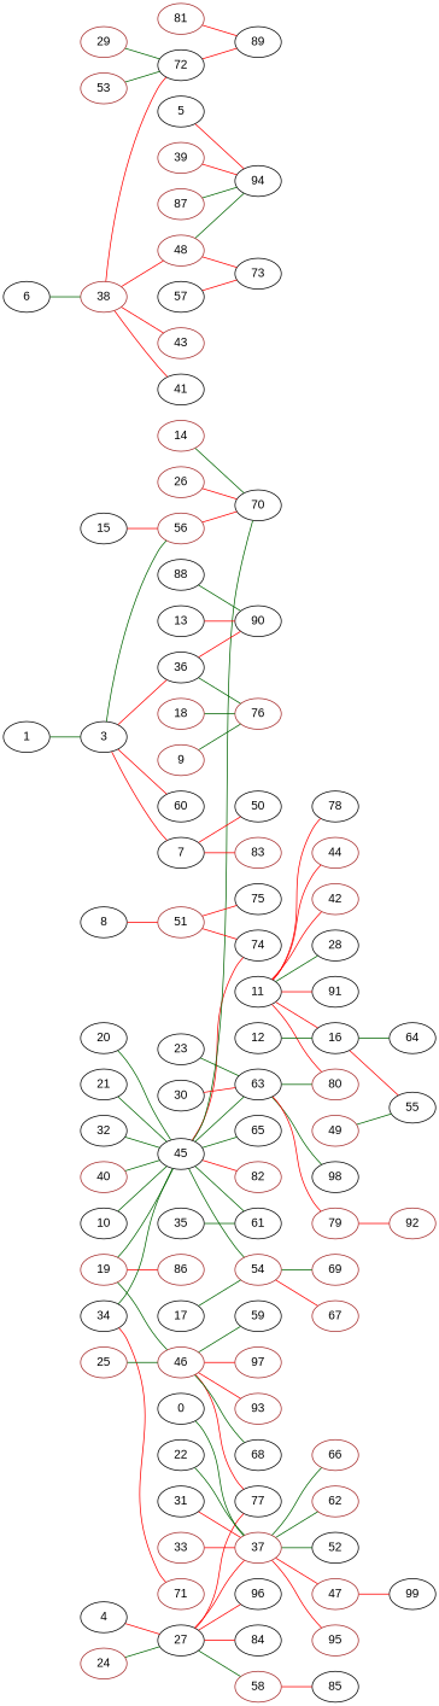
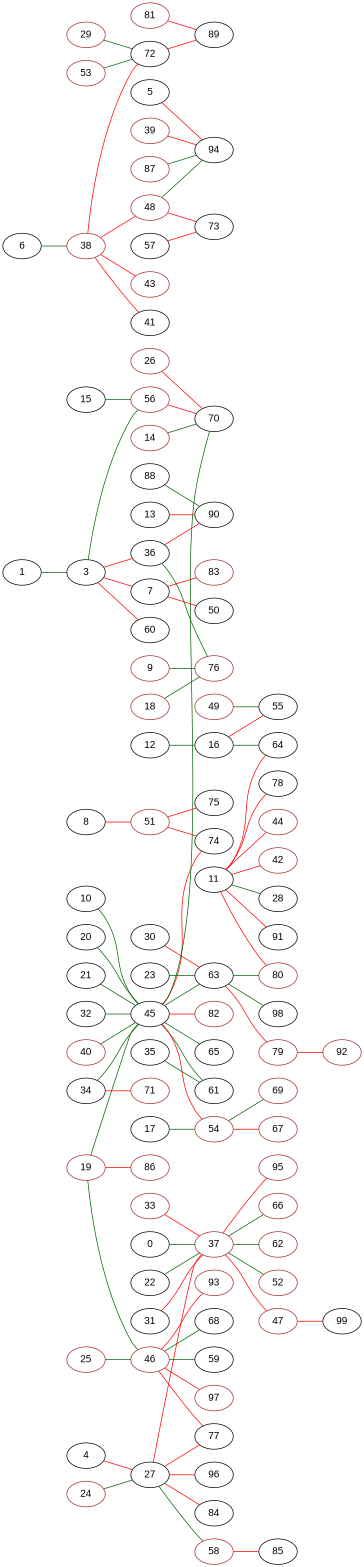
  graph {
    fontname="Liberation Sans"
    rankdir=LR
    node [color=black fontname="Liberation Sans"]
    edge [color=red fontname="Liberation Sans"]
    82 [color=brown]
    45
    74
    70
    65
    63
    61
    54 [color=brown]
    98
    80 [color=brown]
    79 [color=brown]
    69 [color=brown]
    67 [color=brown]
    10
    19 [color=brown]
    86 [color=brown]
    46 [color=brown]
    72
    89
    97 [color=brown]
    93 [color=brown]
    77
    68
    59
    20
    21
    32
    34
    71 [color=brown]
    40 [color=brown]
    92 [color=brown]
    17
    35
    23
    30
    14 [color=brown]
    26 [color=brown]
    56 [color=brown]
    51 [color=brown]
    75
    25 [color=brown]
    29 [color=brown]
    38 [color=brown]
    48 [color=brown]
    43 [color=brown]
    41
    94
    73
    53 [color=brown]
    8
    3
    60
    36
    7
    90
    76 [color=brown]
    83 [color=brown]
    50
    15
    11
    91
    78
    44 [color=brown]
    42 [color=brown]
    28
    16
    64
    55
    1
    81 [color=brown]
    6
    27
    96
    84
    58 [color=brown]
    37 [color=brown]
    85
    95 [color=brown]
    66 [color=brown]
    62 [color=brown]
-   52
+   52 [color=brown]
    47 [color=brown]
    4
    24 [color=brown]
    99
    12
    49 [color=brown]
    9 [color=brown]
    18 [color=brown]
    13
    88
    57
    5
    39 [color=brown]
    87 [color=brown]
    0
    22
    31
    33 [color=brown]
    45 -- 82
    45 -- 74
    45 -- 70 [color=darkgreen]
    45 -- 65 [color=darkgreen]
    45 -- 63 [color=darkgreen]
    45 -- 61 [color=darkgreen]
-   45 -- 54 [color=darkgreen]
+   45 -- 54
    63 -- 98 [color=darkgreen]
    63 -- 80 [color=darkgreen]
    63 -- 79
    54 -- 69 [color=darkgreen]
    54 -- 67
    79 -- 92
    10 -- 45 [color=darkgreen]
    19 -- 45 [color=darkgreen]
    19 -- 86
    19 -- 46 [color=darkgreen]
    46 -- 97
    46 -- 93
    46 -- 77
    46 -- 68 [color=darkgreen]
    46 -- 59 [color=darkgreen]
    72 -- 89
    20 -- 45 [color=darkgreen]
    21 -- 45 [color=darkgreen]
    32 -- 45 [color=darkgreen]
    34 -- 45 [color=darkgreen]
    34 -- 71
    40 -- 45 [color=darkgreen]
    17 -- 54 [color=darkgreen]
    35 -- 61 [color=darkgreen]
    23 -- 63 [color=darkgreen]
    30 -- 63
    14 -- 70 [color=darkgreen]
    26 -- 70
    56 -- 70
    51 -- 74
    51 -- 75
    25 -- 46 [color=darkgreen]
    29 -- 72 [color=darkgreen]
    38 -- 72
    38 -- 48
    38 -- 43
    38 -- 41
    48 -- 94 [color=darkgreen]
    48 -- 73
    53 -- 72 [color=darkgreen]
    8 -- 51
    3 -- 56 [color=darkgreen]
    3 -- 60
    3 -- 36
    3 -- 7
    36 -- 90
    36 -- 76 [color=darkgreen]
    7 -- 83
    7 -- 50
-   15 -- 56
+   15 -- 56 [color=darkgreen]
    11 -- 80
    11 -- 91
    11 -- 78
    11 -- 44
    11 -- 42
    11 -- 28 [color=darkgreen]
-   11 -- 16
+   11 -- 64
    16 -- 64 [color=darkgreen]
    16 -- 55
    1 -- 3 [color=darkgreen]
    81 -- 89
    6 -- 38 [color=darkgreen]
    27 -- 77
    27 -- 96
    27 -- 84
    27 -- 58 [color=darkgreen]
    27 -- 37
    58 -- 85
    37 -- 95
    37 -- 66 [color=darkgreen]
    37 -- 62 [color=darkgreen]
    37 -- 52 [color=darkgreen]
    37 -- 47
    47 -- 99
    4 -- 27
    24 -- 27 [color=darkgreen]
    12 -- 16 [color=darkgreen]
    49 -- 55 [color=darkgreen]
    9 -- 76 [color=darkgreen]
    18 -- 76 [color=darkgreen]
    13 -- 90
    88 -- 90 [color=darkgreen]
    57 -- 73
    5 -- 94
    39 -- 94
    87 -- 94 [color=darkgreen]
    0 -- 37 [color=darkgreen]
    22 -- 37 [color=darkgreen]
    31 -- 37
    33 -- 37
  }
